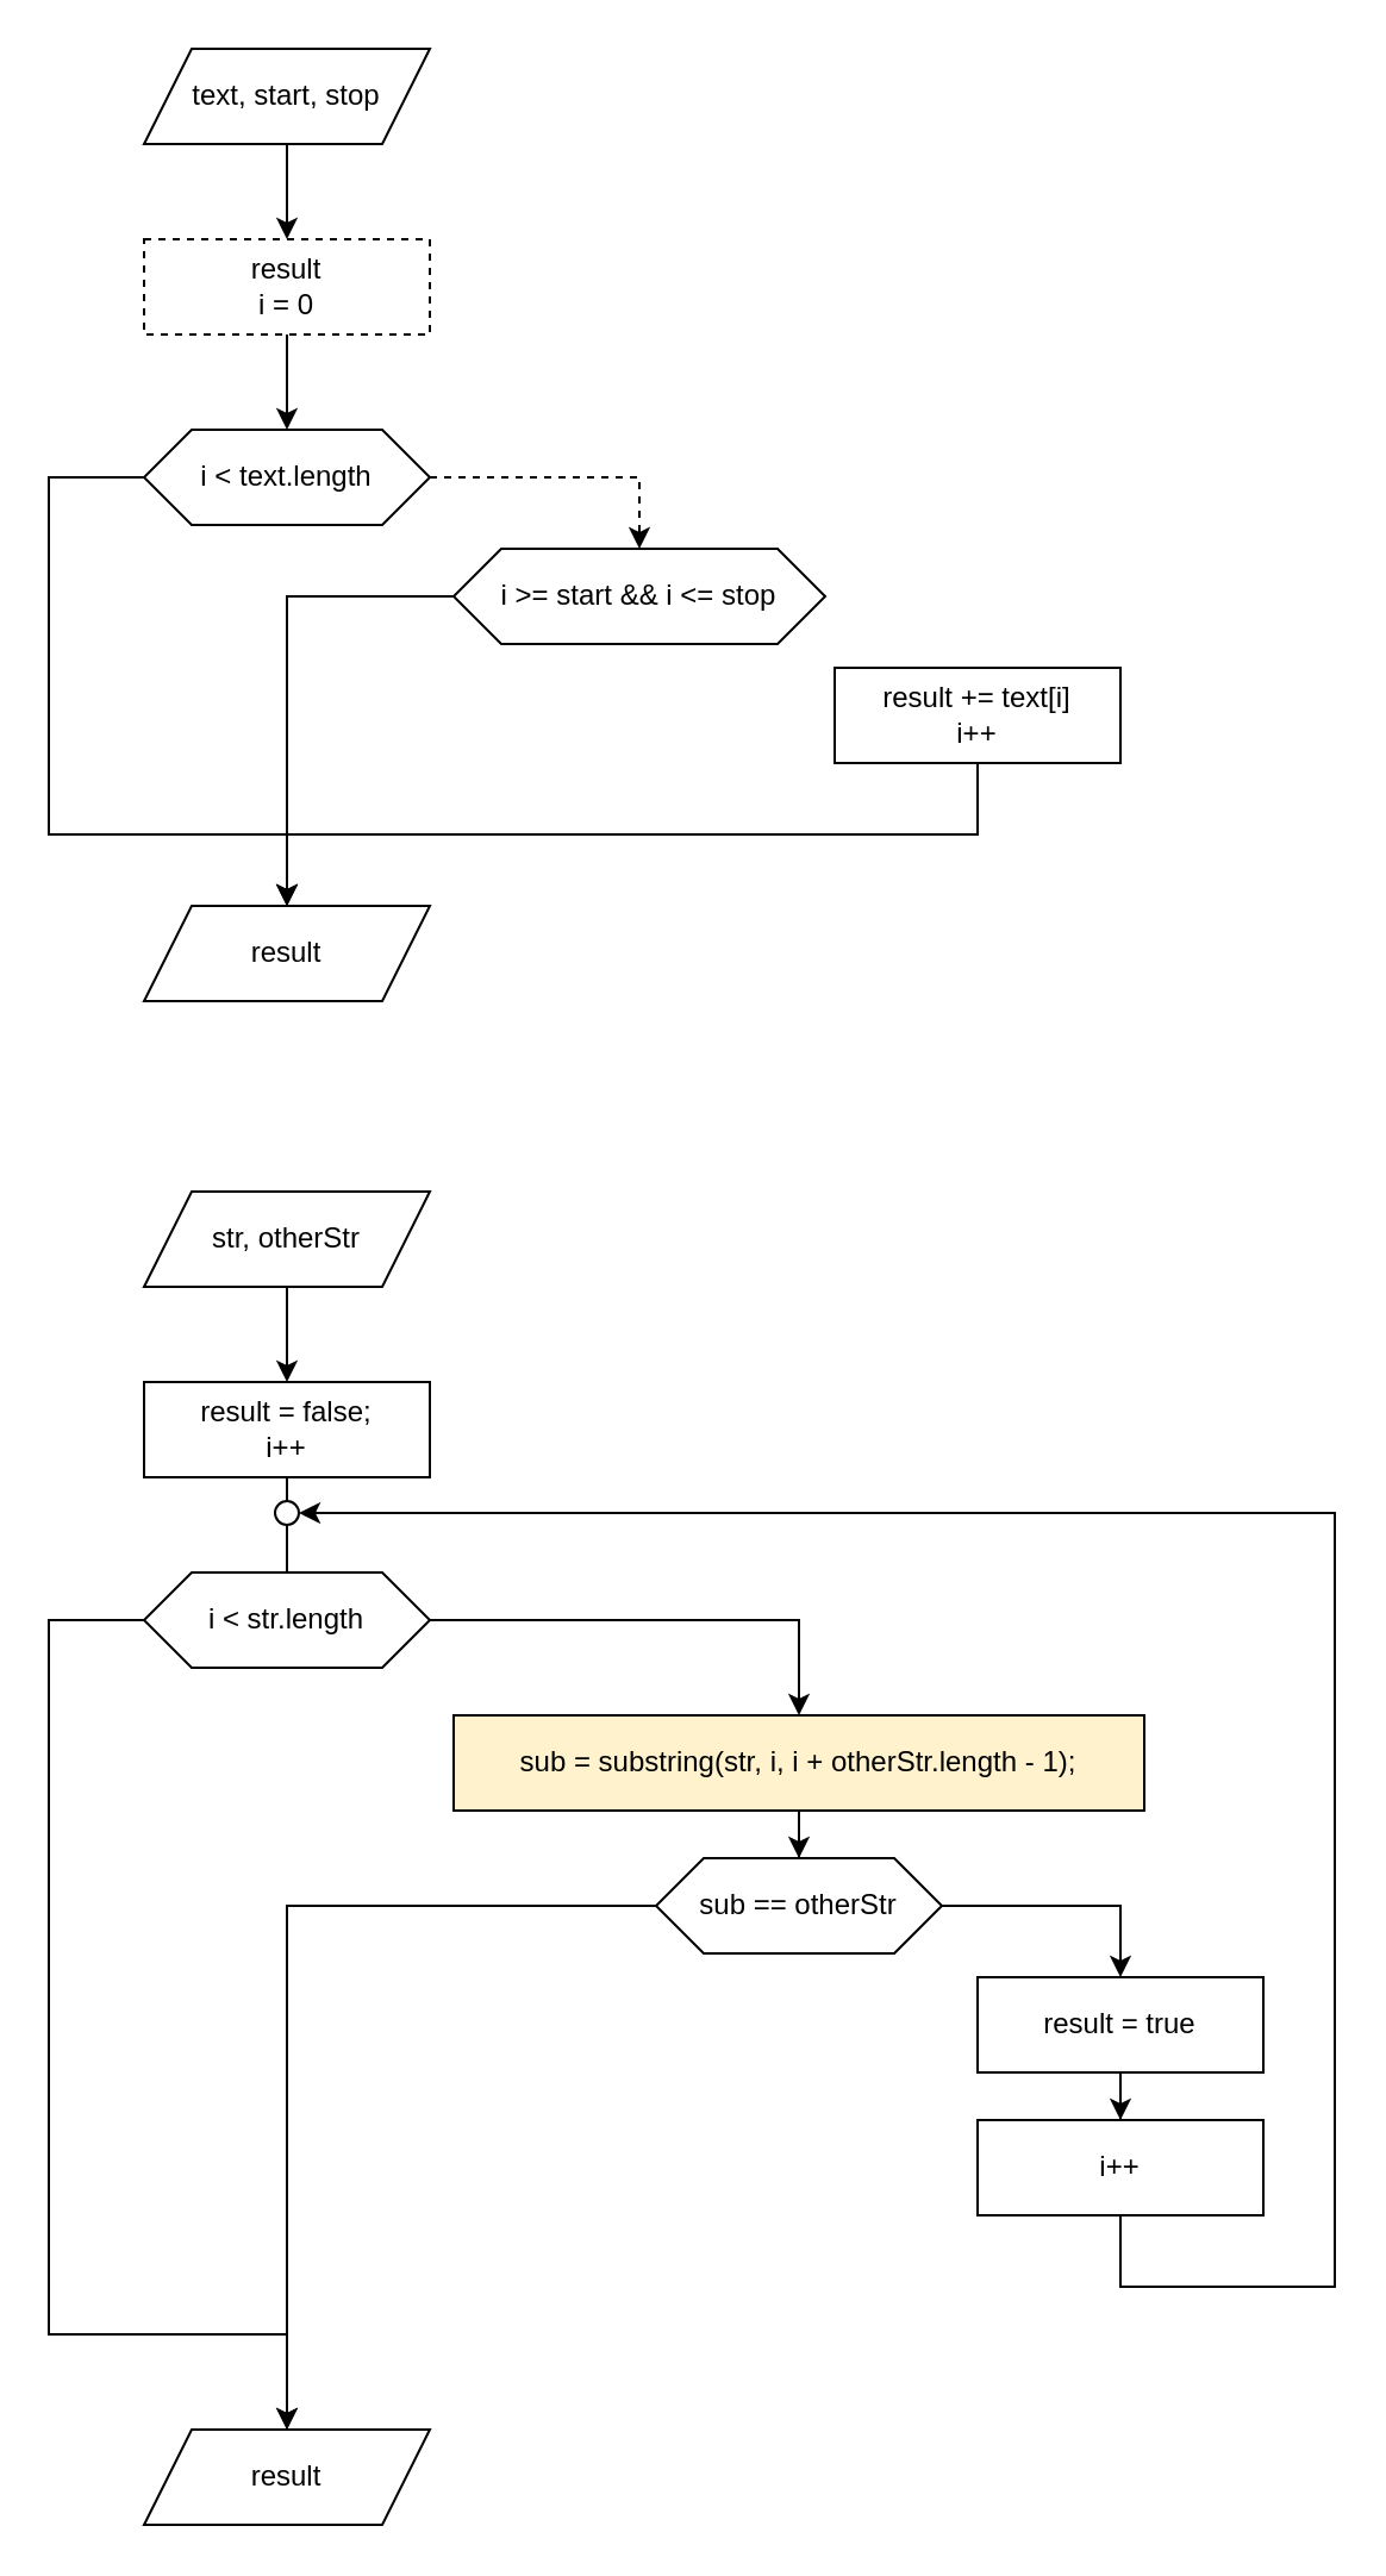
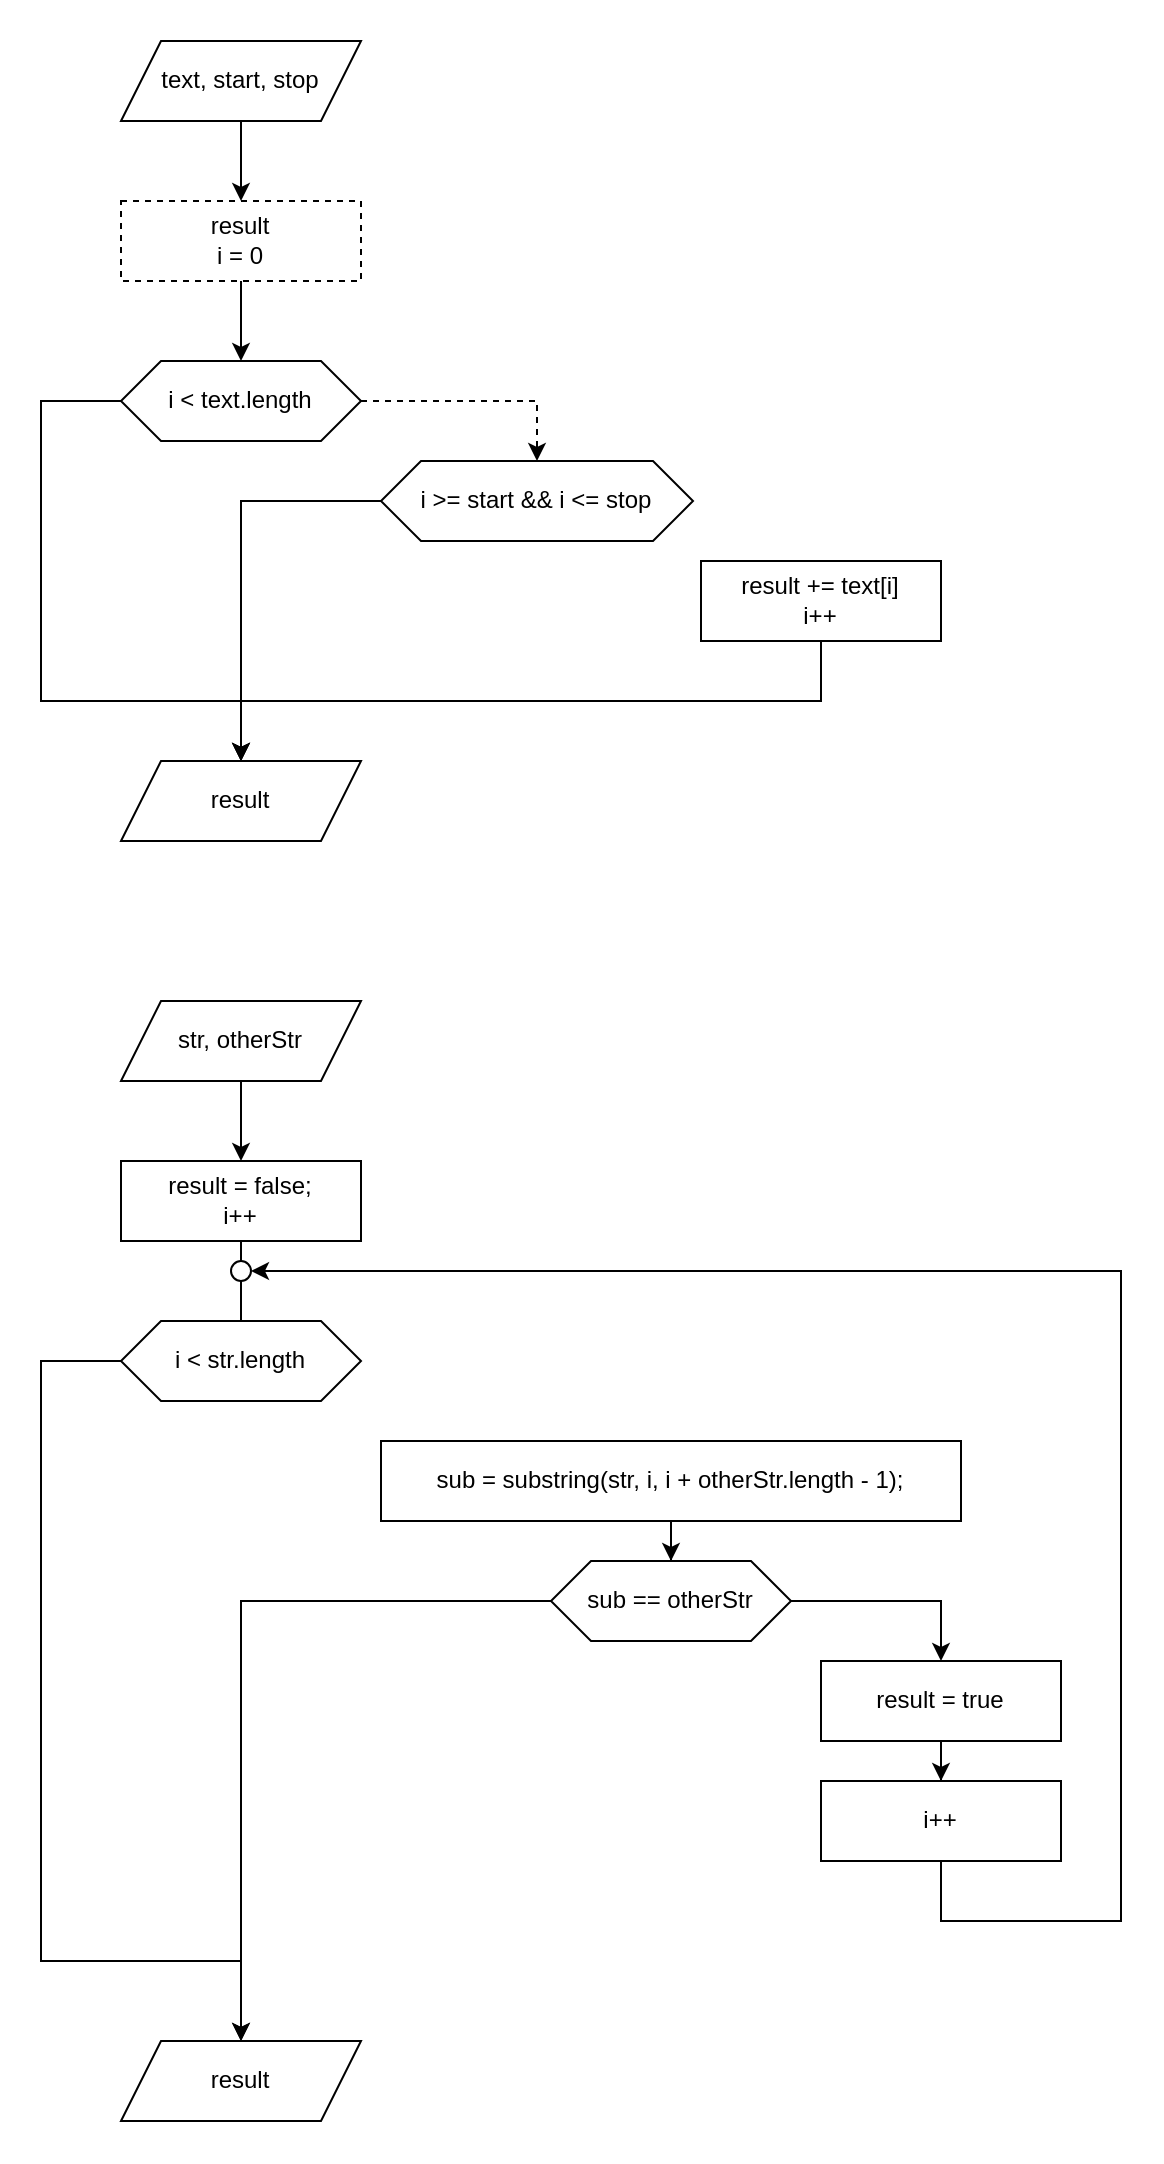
  <mxCell id="0" />
  <mxCell id="1" parent="0" />
  <mxCell id="2" value="" style="edgeStyle=orthogonalEdgeStyle;rounded=0;orthogonalLoop=1;jettySize=auto;html=1;" parent="1" source="3" target="5" edge="1"><mxGeometry relative="1" as="geometry" /></mxCell>
  <mxCell id="3" value="text, start, stop" style="shape=parallelogram;perimeter=parallelogramPerimeter;whiteSpace=wrap;html=1;fixedSize=1;" parent="1" vertex="1"><mxGeometry x="60" y="20" width="120" height="40" as="geometry" /></mxCell>
  <mxCell id="4" value="" style="edgeStyle=orthogonalEdgeStyle;rounded=0;orthogonalLoop=1;jettySize=auto;html=1;" parent="1" source="5" target="8" edge="1"><mxGeometry relative="1" as="geometry" /></mxCell>
  <mxCell id="5" value="result&lt;br&gt;i = 0" style="whiteSpace=wrap;html=1;dashed=1;" parent="1" vertex="1"><mxGeometry x="60" y="100" width="120" height="40" as="geometry" /></mxCell>
  <mxCell id="6" value="" style="edgeStyle=orthogonalEdgeStyle;rounded=0;orthogonalLoop=1;jettySize=auto;html=1;dashed=1;" parent="1" source="8" target="10" edge="1"><mxGeometry relative="1" as="geometry" /></mxCell>
  <mxCell id="7" style="edgeStyle=orthogonalEdgeStyle;rounded=0;orthogonalLoop=1;jettySize=auto;html=1;entryX=0.5;entryY=0;entryDx=0;entryDy=0;" parent="1" source="8" target="13" edge="1"><mxGeometry relative="1" as="geometry"><mxPoint x="10" y="370" as="targetPoint" /><Array as="points"><mxPoint x="20" y="200" /><mxPoint x="20" y="350" /><mxPoint x="120" y="350" /></Array></mxGeometry></mxCell>
  <mxCell id="8" value="i &amp;lt; text.length" style="shape=hexagon;perimeter=hexagonPerimeter2;whiteSpace=wrap;html=1;fixedSize=1;" parent="1" vertex="1"><mxGeometry x="60" y="180" width="120" height="40" as="geometry" /></mxCell>
  <mxCell id="9" style="edgeStyle=orthogonalEdgeStyle;rounded=0;orthogonalLoop=1;jettySize=auto;html=1;entryX=0.5;entryY=0;entryDx=0;entryDy=0;" parent="1" source="10" target="13" edge="1"><mxGeometry relative="1" as="geometry" /></mxCell>
  <mxCell id="10" value="i &amp;gt;= start &amp;amp;&amp;amp; i &amp;lt;= stop" style="shape=hexagon;perimeter=hexagonPerimeter2;whiteSpace=wrap;html=1;fixedSize=1;" parent="1" vertex="1"><mxGeometry x="190" y="230" width="156" height="40" as="geometry" /></mxCell>
  <mxCell id="11" style="edgeStyle=orthogonalEdgeStyle;rounded=0;orthogonalLoop=1;jettySize=auto;html=1;entryX=0.5;entryY=0;entryDx=0;entryDy=0;" parent="1" source="12" target="13" edge="1"><mxGeometry relative="1" as="geometry"><Array as="points"><mxPoint x="410" y="350" /><mxPoint x="120" y="350" /></Array></mxGeometry></mxCell>
  <mxCell id="12" value="result += text[i]&lt;br&gt;i++" style="whiteSpace=wrap;html=1;" parent="1" vertex="1"><mxGeometry x="350" y="280" width="120" height="40" as="geometry" /></mxCell>
  <mxCell id="13" value="result" style="shape=parallelogram;perimeter=parallelogramPerimeter;whiteSpace=wrap;html=1;fixedSize=1;" parent="1" vertex="1"><mxGeometry x="60" y="380" width="120" height="40" as="geometry" /></mxCell>
  <mxCell id="14" value="" style="edgeStyle=orthogonalEdgeStyle;rounded=0;orthogonalLoop=1;jettySize=auto;html=1;" edge="1" parent="1" source="15" target="17"><mxGeometry relative="1" as="geometry" /></mxCell>
  <mxCell id="15" value="str, otherStr" style="shape=parallelogram;perimeter=parallelogramPerimeter;whiteSpace=wrap;html=1;fixedSize=1;" vertex="1" parent="1"><mxGeometry x="60" y="500" width="120" height="40" as="geometry" /></mxCell>
  <mxCell id="16" value="" style="edgeStyle=orthogonalEdgeStyle;rounded=0;orthogonalLoop=1;jettySize=auto;html=1;endArrow=none;" edge="1" parent="1" source="17" target="20"><mxGeometry relative="1" as="geometry" /></mxCell>
  <mxCell id="17" value="result = false;&lt;br&gt;i++" style="whiteSpace=wrap;html=1;" vertex="1" parent="1"><mxGeometry x="60" y="580" width="120" height="40" as="geometry" /></mxCell>
- <mxCell id="18" value="" style="edgeStyle=orthogonalEdgeStyle;rounded=0;orthogonalLoop=1;jettySize=auto;html=1;" edge="1" parent="1" source="20" target="22"><mxGeometry relative="1" as="geometry" /></mxCell>
  <mxCell id="19" style="edgeStyle=orthogonalEdgeStyle;rounded=0;orthogonalLoop=1;jettySize=auto;html=1;entryX=0.5;entryY=0;entryDx=0;entryDy=0;" edge="1" parent="1" source="20" target="31"><mxGeometry relative="1" as="geometry"><Array as="points"><mxPoint x="20" y="680" /><mxPoint x="20" y="980" /><mxPoint x="120" y="980" /></Array></mxGeometry></mxCell>
  <mxCell id="20" value="i &amp;lt; str.length" style="shape=hexagon;perimeter=hexagonPerimeter2;whiteSpace=wrap;html=1;fixedSize=1;" vertex="1" parent="1"><mxGeometry x="60" y="660" width="120" height="40" as="geometry" /></mxCell>
  <mxCell id="21" value="" style="edgeStyle=orthogonalEdgeStyle;rounded=0;orthogonalLoop=1;jettySize=auto;html=1;" edge="1" parent="1" source="22" target="25"><mxGeometry relative="1" as="geometry" /></mxCell>
- <mxCell id="22" value="sub = substring(str, i, i + otherStr.length - 1);" style="whiteSpace=wrap;html=1;fillColor=#fff2cc;" vertex="1" parent="1"><mxGeometry x="190" y="720" width="290" height="40" as="geometry" /></mxCell>
+ <mxCell id="22" value="sub = substring(str, i, i + otherStr.length - 1);" style="whiteSpace=wrap;html=1;" vertex="1" parent="1"><mxGeometry x="190" y="720" width="290" height="40" as="geometry" /></mxCell>
  <mxCell id="23" value="" style="edgeStyle=orthogonalEdgeStyle;rounded=0;orthogonalLoop=1;jettySize=auto;html=1;" edge="1" parent="1" source="25" target="27"><mxGeometry relative="1" as="geometry" /></mxCell>
  <mxCell id="24" style="edgeStyle=orthogonalEdgeStyle;rounded=0;orthogonalLoop=1;jettySize=auto;html=1;entryX=0.5;entryY=0;entryDx=0;entryDy=0;" edge="1" parent="1" source="25" target="31"><mxGeometry relative="1" as="geometry"><Array as="points"><mxPoint x="120" y="800" /></Array></mxGeometry></mxCell>
  <mxCell id="25" value="sub == otherStr" style="shape=hexagon;perimeter=hexagonPerimeter2;whiteSpace=wrap;html=1;fixedSize=1;" vertex="1" parent="1"><mxGeometry x="275" y="780" width="120" height="40" as="geometry" /></mxCell>
  <mxCell id="26" value="" style="edgeStyle=orthogonalEdgeStyle;rounded=0;orthogonalLoop=1;jettySize=auto;html=1;" edge="1" parent="1" source="27" target="29"><mxGeometry relative="1" as="geometry" /></mxCell>
  <mxCell id="27" value="result = true" style="whiteSpace=wrap;html=1;" vertex="1" parent="1"><mxGeometry x="410" y="830" width="120" height="40" as="geometry" /></mxCell>
  <mxCell id="28" style="edgeStyle=orthogonalEdgeStyle;rounded=0;orthogonalLoop=1;jettySize=auto;html=1;entryX=1;entryY=0.5;entryDx=0;entryDy=0;" edge="1" parent="1" source="29" target="30"><mxGeometry relative="1" as="geometry"><Array as="points"><mxPoint x="470" y="960" /><mxPoint x="560" y="960" /><mxPoint x="560" y="635" /></Array></mxGeometry></mxCell>
  <mxCell id="29" value="i++" style="whiteSpace=wrap;html=1;" vertex="1" parent="1"><mxGeometry x="410" y="890" width="120" height="40" as="geometry" /></mxCell>
  <mxCell id="30" value="" style="ellipse;whiteSpace=wrap;html=1;" vertex="1" parent="1"><mxGeometry x="115" y="630" width="10" height="10" as="geometry" /></mxCell>
  <mxCell id="31" value="result" style="shape=parallelogram;perimeter=parallelogramPerimeter;whiteSpace=wrap;html=1;fixedSize=1;" vertex="1" parent="1"><mxGeometry x="60" y="1020" width="120" height="40" as="geometry" /></mxCell>
